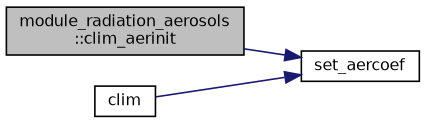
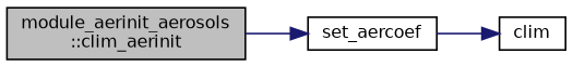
  digraph {
    rankdir=LR
    node [color=black fillcolor=white fontname=Helvetica fontsize=10 shape=record style=filled]
    edge [color=midnightblue fontname=Helvetica fontsize=10 labelfontname=Helvetica labelfontsize=10 style=solid]
-   n1 [fillcolor=grey75 fontcolor=black height=0.2 label="module_radiation_aerosols\l::clim_aerinit" width=0.4]
+   n1 [fillcolor=grey75 fontcolor=black height=0.2 label="module_aerinit_aerosols\l::clim_aerinit" width=0.4]
    n2 [height=0.2 label=set_aercoef width=0.4]
    n3 [height=0.2 label=clim width=0.4]
    n1 -> n2
-   n3 -> n2
+   n2 -> n3
  }
